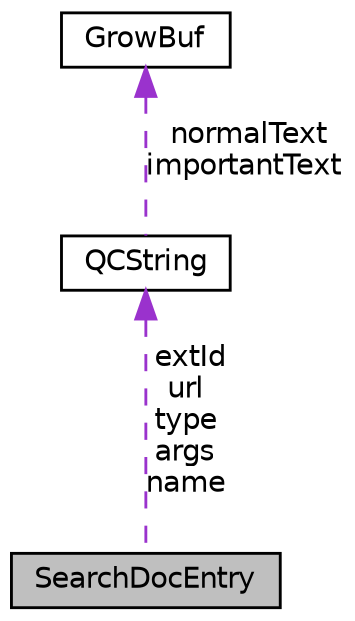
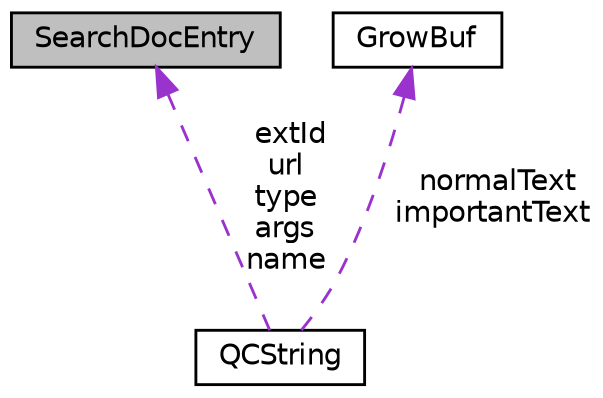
  digraph {
    node [color=black fillcolor=white fontname=Helvetica fontsize=10 shape=record style=filled]
    edge [color=darkorchid3 dir=back fontname=Helvetica fontsize=10 labelfontname=Helvetica labelfontsize=10 style=dashed]
    n1 [fillcolor=grey75 fontcolor=black height=0.2 label=SearchDocEntry width=0.4]
    n2 [height=0.2 label=GrowBuf width=0.4]
    n3 [height=0.2 label=QCString width=0.4]
    n2 -> n3 [label=" normalText\nimportantText"]
-   n3 -> n1 [label=" extId\nurl\ntype\nargs\nname"]
+   n1 -> n3 [label=" extId\nurl\ntype\nargs\nname"]
  }
